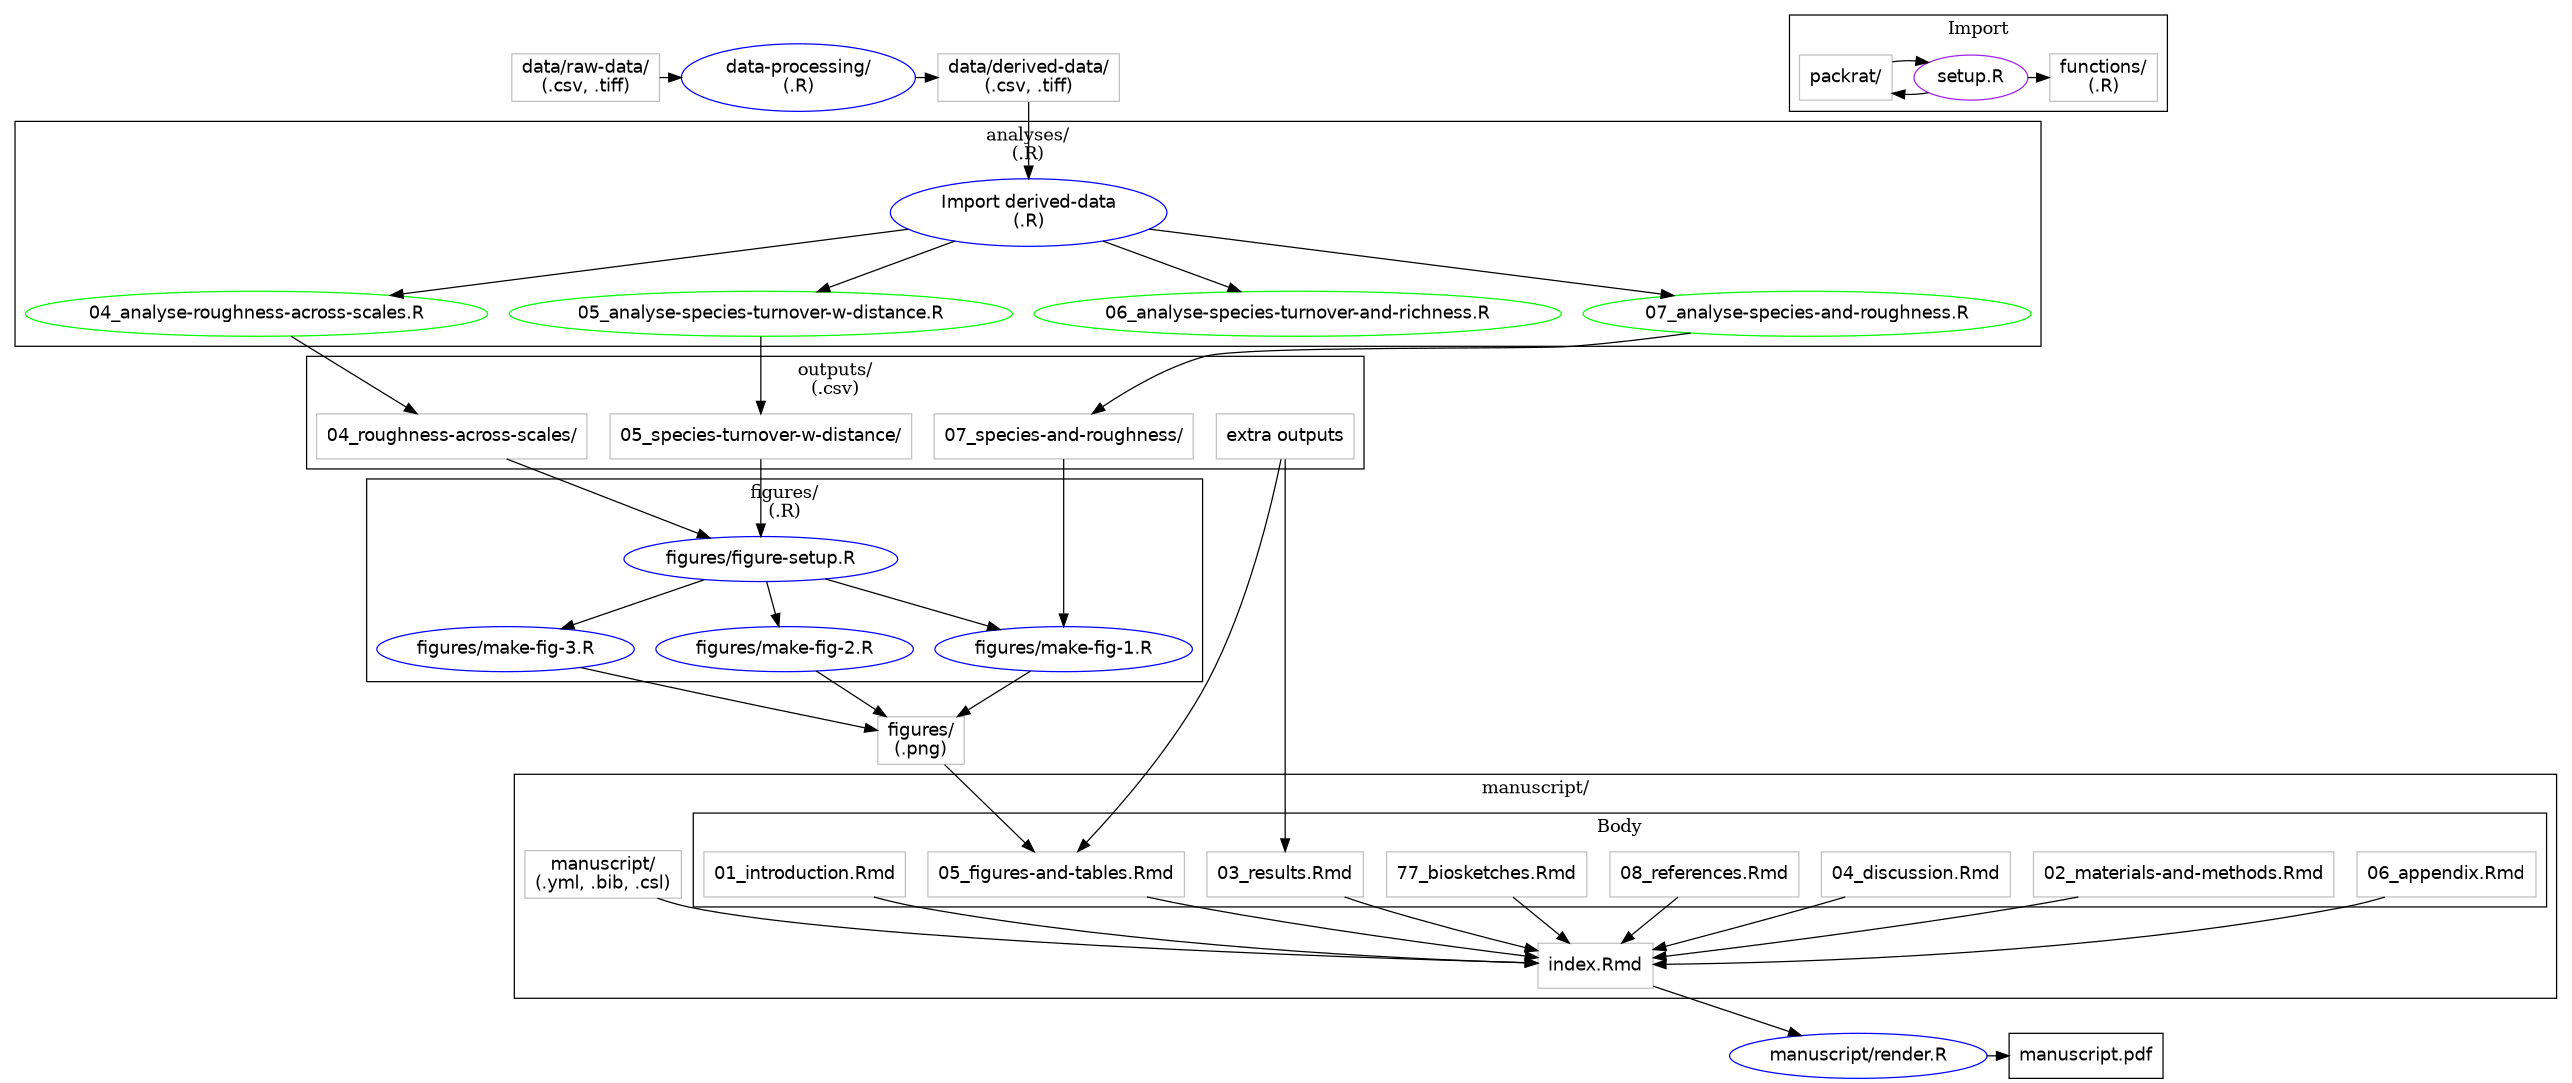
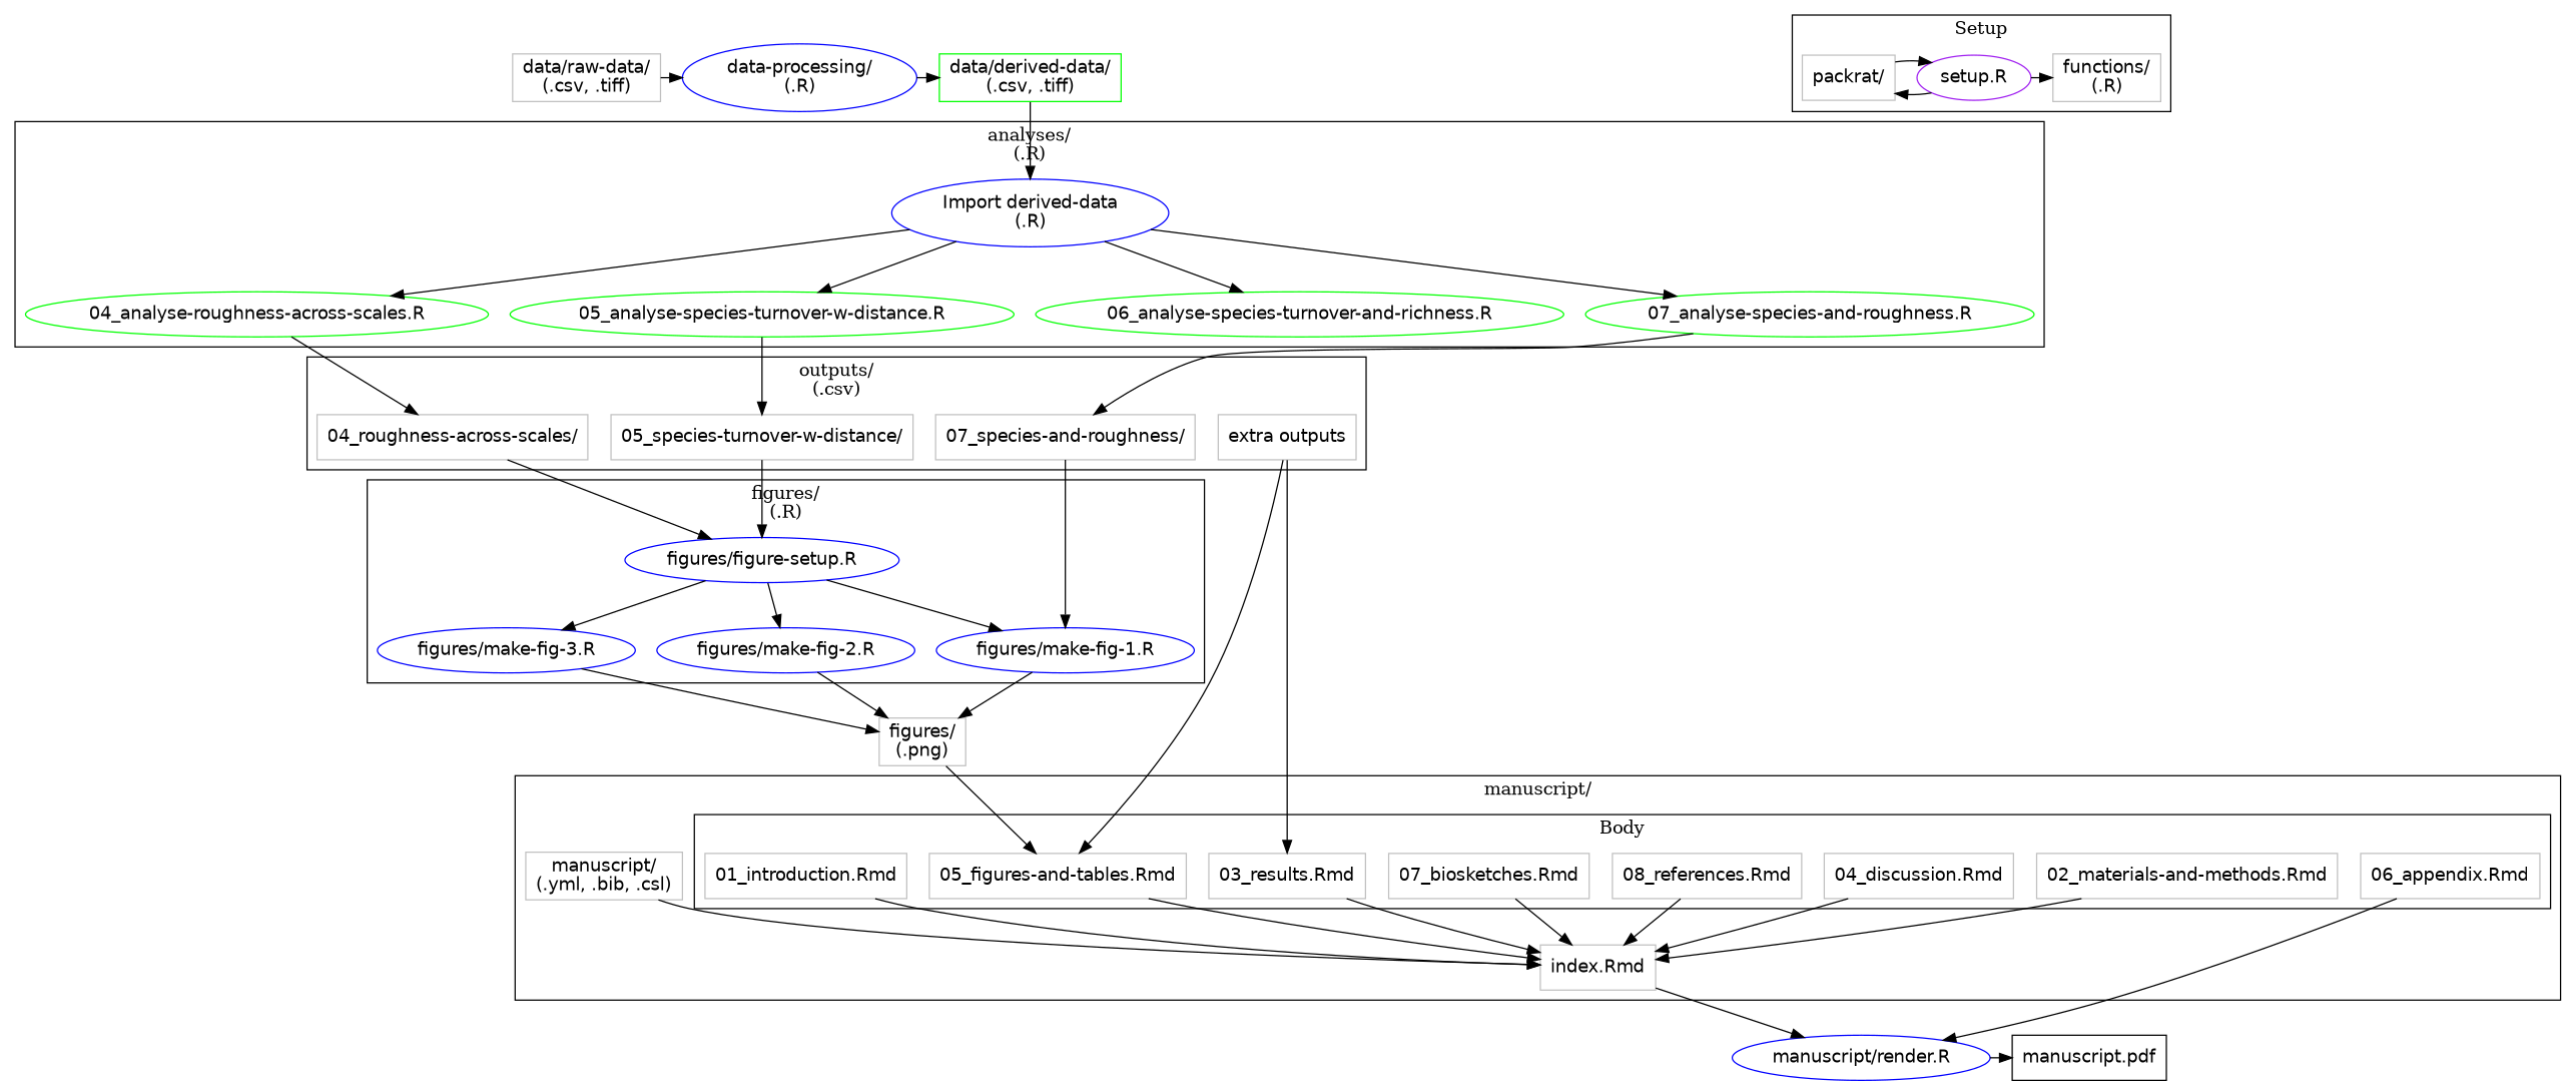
  digraph {
    rankdir=TB
    node [color=grey fontname=Helvetica shape=box]
    n1 [color=green label="04_analyse-roughness-across-scales.R" shape=oval]
    n2 [color=green label="05_analyse-species-turnover-w-distance.R" shape=oval]
    n3 [color=green label="06_analyse-species-turnover-and-richness.R" shape=oval]
    n4 [color=green label="07_analyse-species-and-roughness.R" shape=oval]
    n5 [label="04_roughness-across-scales/"]
    n6 [label="05_species-turnover-w-distance/"]
    n7 [label="07_species-and-roughness/"]
    n8 [color=blue label="figures/make-fig-1.R" shape=oval]
    n9 [color=blue label="figures/make-fig-2.R" shape=oval]
    n10 [color=blue label="figures/make-fig-3.R" shape=oval]
    n11 [label="03_results.Rmd"]
    n12 [label="05_figures-and-tables.Rmd"]
    n13 [label="manuscript/\n(.yml, .bib, .csl)"]
    n14 [label="01_introduction.Rmd"]
    n15 [label="02_materials-and-methods.Rmd"]
    n16 [label="04_discussion.Rmd"]
    n17 [label="06_appendix.Rmd"]
-   n18 [label="77_biosketches.Rmd"]
+   n18 [label="07_biosketches.Rmd"]
    n19 [label="08_references.Rmd"]
    n20 [color=blue label="data-processing/\n(.R)" shape=oval]
    n21 [label="data/raw-data/\n(.csv, .tiff)"]
-   n22 [label="data/derived-data/\n(.csv, .tiff)"]
+   n22 [color=green label="data/derived-data/\n(.csv, .tiff)"]
    n23 [color=blue label="manuscript/render.R" shape=oval]
    n24 [color=black label="manuscript.pdf"]
    n25 [color=purple label="setup.R" shape=oval]
    n26 [label="packrat/"]
    n27 [label="functions/\n(.R)"]
    n28 [color=blue label="Import derived-data\n(.R)" shape=oval]
    n29 [color=blue label="figures/figure-setup.R" shape=oval]
    n30 [label="extra outputs"]
    n31 [label="index.Rmd"]
    n32 [label="figures/\n(.png)"]
    subgraph sub_1 {
      n1
      n2
      n3
      n4
    }
    subgraph sub_2 {
      n5
      n6
      n7
    }
    subgraph sub_3 {
      n8
      n9
      n10
    }
    subgraph sub_4 {
      n11
      n12
    }
    subgraph sub_5 {
      n11
      n12
      n13
      n14
      n15
      n16
      n17
      n18
      n19
    }
    subgraph sub_6 {
      rank=same
      n20
      n21
      n22
    }
    subgraph sub_7 {
      rank=same
      n23
      n24
    }
    subgraph cluster_8 {
-     label=Import
+     label=Setup
      subgraph sub_9 {
        label=Setup
        rank=same
        n25
        n26
        n27
      }
    }
    subgraph cluster_10 {
      label="analyses/\n(.R)"
      n1
      n2
      n3
      n4
      n28
    }
    subgraph cluster_11 {
      label="figures/\n(.R)"
      n8
      n9
      n10
      n29
    }
    subgraph cluster_12 {
      label="outputs/\n(.csv)"
      n5
      n6
      n7
      n30
    }
    subgraph cluster_13 {
      label="manuscript/"
      n13
      n31
      subgraph cluster_14 {
        label=Body
        n11
        n12
        n14
        n15
        n16
        n17
        n18
        n19
      }
    }
    n1 -> n5
    n2 -> n6
    n4 -> n7
    n5 -> n29
    n6 -> n29
    n7 -> n8
    n8 -> n32
    n9 -> n32
    n10 -> n32
    n11 -> n31
    n12 -> n31
    n13 -> n31
    n14 -> n31
    n15 -> n31
    n16 -> n31
-   n17 -> n31
+   n17 -> n23
    n18 -> n31
    n19 -> n31
    n20 -> n22
    n21 -> n20
    n22 -> n28
    n23 -> n24
    n25 -> n26
    n25 -> n27
    n26 -> n25
    n28 -> n1
    n28 -> n2
    n28 -> n3
    n28 -> n4
    n29 -> n8
    n29 -> n9
    n29 -> n10
    n30 -> n11
    n30 -> n12
    n31 -> n23
    n32 -> n12
  }
